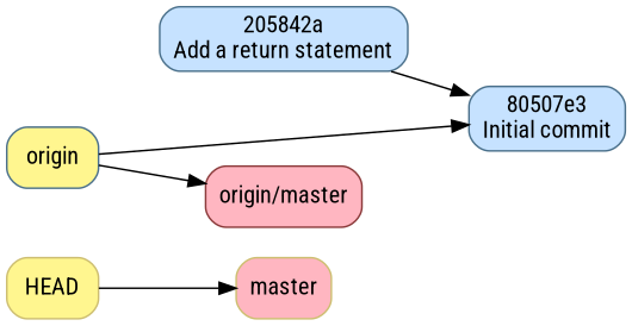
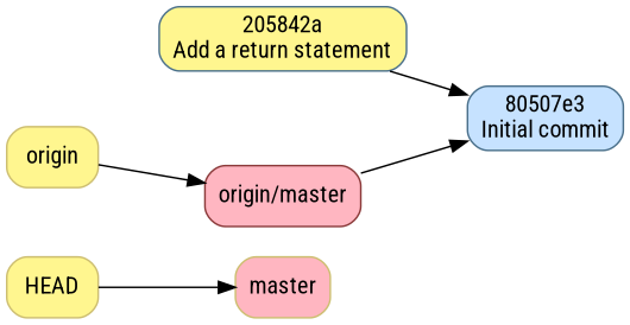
  digraph {
    fontname="Roboto Condensed"
    rankdir=LR
    node [color=lightgoldenrod3 fillcolor=lightpink fontname="Roboto Condensed" shape=box style="rounded,filled"]
    edge [fontname="Roboto Condensed"]
    n1 [label=master]
-   n2 [color=skyblue4 fillcolor=slategray1 label="205842a\nAdd a return statement"]
+   n2 [color=skyblue4 fillcolor=khaki1 label="205842a\nAdd a return statement"]
    n3 [color=skyblue4 fillcolor=slategray1 label="80507e3\nInitial commit"]
    n4 [fillcolor=khaki1 label=HEAD]
    n5 [color=indianred4 label="origin/master"]
-   n6 [color=skyblue4 fillcolor=khaki1 label=origin]
+   n6 [fillcolor=khaki1 label=origin]
    n2 -> n3
    n4 -> n1
-   n6 -> n3
+   n5 -> n3
    n6 -> n5
  }
